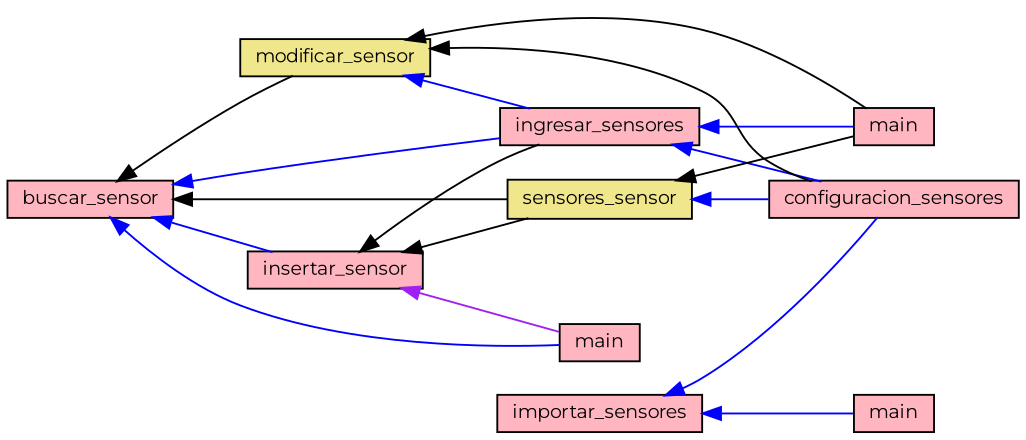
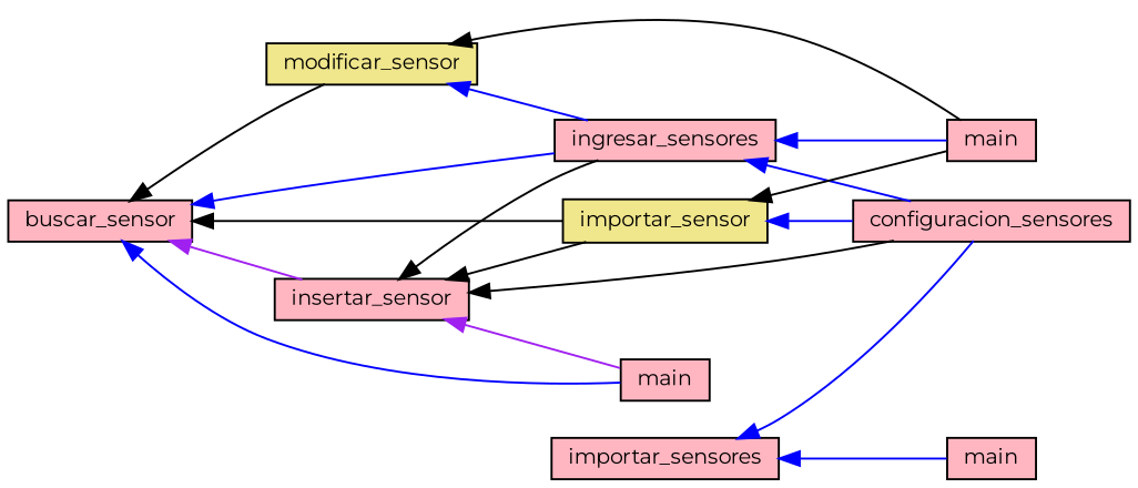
  digraph {
    fontname=Montserrat
    rankdir=LR
    node [color=black fillcolor=lightpink fontname=Montserrat fontsize=10 shape=record style=filled]
    edge [color=blue dir=back fontname=Montserrat fontsize=10 labelfontname=Helvetica labelfontsize=10 style=solid]
    n1 [fontcolor=black height=0.2 label=buscar_sensor width=0.4]
    n2 [height=0.2 label=ingresar_sensores width=0.4]
    n3 [height=0.2 label=insertar_sensor width=0.4]
-   n4 [fillcolor=khaki height=0.2 label=sensores_sensor width=0.4]
+   n4 [fillcolor=khaki height=0.2 label=importar_sensor width=0.4]
    n5 [height=0.2 label=main width=0.4]
    n6 [fillcolor=khaki height=0.2 label=modificar_sensor width=0.4]
    n7 [height=0.2 label=configuracion_sensores width=0.4]
    n8 [height=0.2 label=main width=0.4]
    n9 [height=0.2 label=importar_sensores width=0.4]
    n10 [height=0.2 label=main width=0.4]
    n1 -> n2
-   n1 -> n3
+   n1 -> n3 [color=purple]
    n1 -> n4 [color=black]
    n1 -> n5
    n1 -> n6 [color=black]
    n2 -> n7
    n2 -> n8
    n3 -> n2 [color=black]
    n3 -> n4 [color=black]
    n3 -> n5 [color=purple]
    n4 -> n7
    n4 -> n8 [color=black]
    n6 -> n2
-   n6 -> n7 [color=black]
+   n3 -> n7 [color=black]
    n6 -> n8 [color=black]
    n9 -> n7
    n9 -> n10
  }
